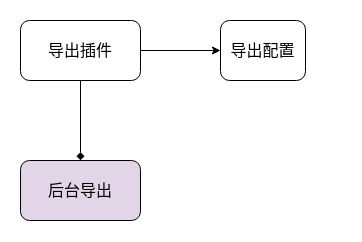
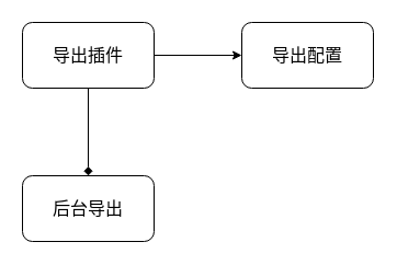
  <mxCell id="0" />
  <mxCell id="1" parent="0" />
  <mxCell id="2" value="" style="edgeStyle=orthogonalEdgeStyle;rounded=0;orthogonalLoop=1;jettySize=auto;html=1;" edge="1" parent="1" source="4" target="5"><mxGeometry relative="1" as="geometry" /></mxCell>
  <mxCell id="3" value="" style="edgeStyle=orthogonalEdgeStyle;rounded=0;orthogonalLoop=1;jettySize=auto;html=1;endArrow=diamond;" edge="1" parent="1" source="4" target="6"><mxGeometry relative="1" as="geometry" /></mxCell>
  <mxCell id="4" value="导出插件" style="rounded=1;whiteSpace=wrap;html=1;fontSize=16;" vertex="1" parent="1"><mxGeometry x="20" y="20" width="120" height="60" as="geometry" /></mxCell>
- <mxCell id="5" value="导出配置" style="rounded=1;whiteSpace=wrap;html=1;fontSize=16;" vertex="1" parent="1"><mxGeometry x="220" y="20" width="85" height="60" as="geometry" /></mxCell>
- <mxCell id="6" value="后台导出" style="rounded=1;whiteSpace=wrap;html=1;fontSize=16;fillColor=#e1d5e7;" vertex="1" parent="1"><mxGeometry x="20" y="160" width="120" height="60" as="geometry" /></mxCell>
+ <mxCell id="5" value="导出配置" style="rounded=1;whiteSpace=wrap;html=1;fontSize=16;" vertex="1" parent="1"><mxGeometry x="220" y="20" width="120" height="60" as="geometry" /></mxCell>
+ <mxCell id="6" value="后台导出" style="rounded=1;whiteSpace=wrap;html=1;fontSize=16;" vertex="1" parent="1"><mxGeometry x="20" y="160" width="120" height="60" as="geometry" /></mxCell>
